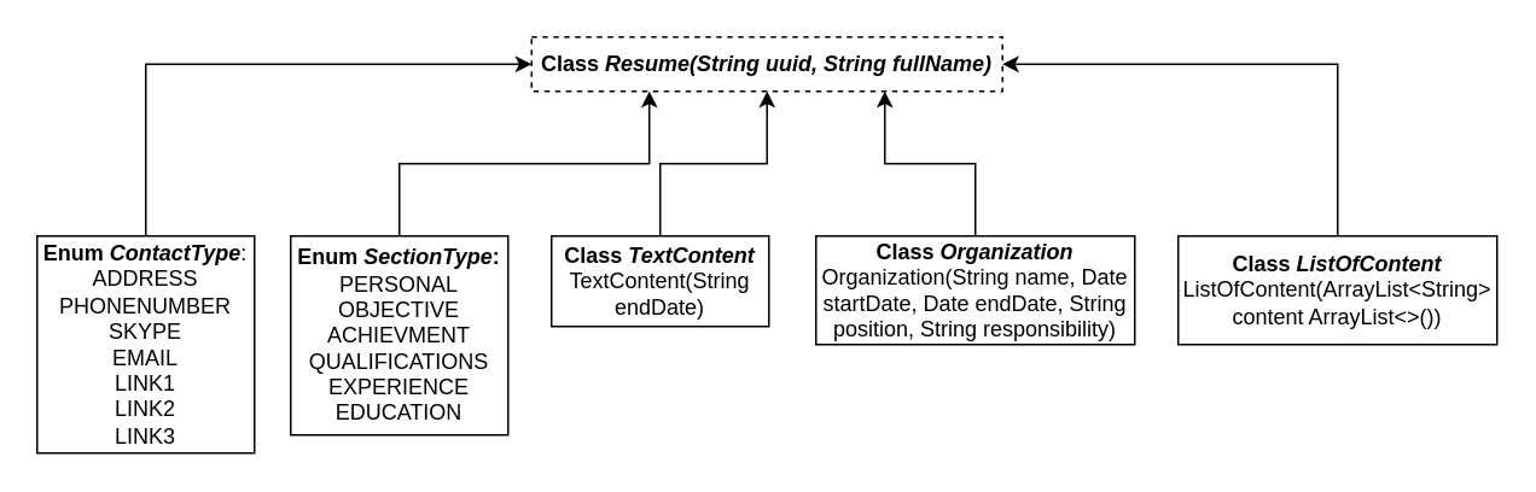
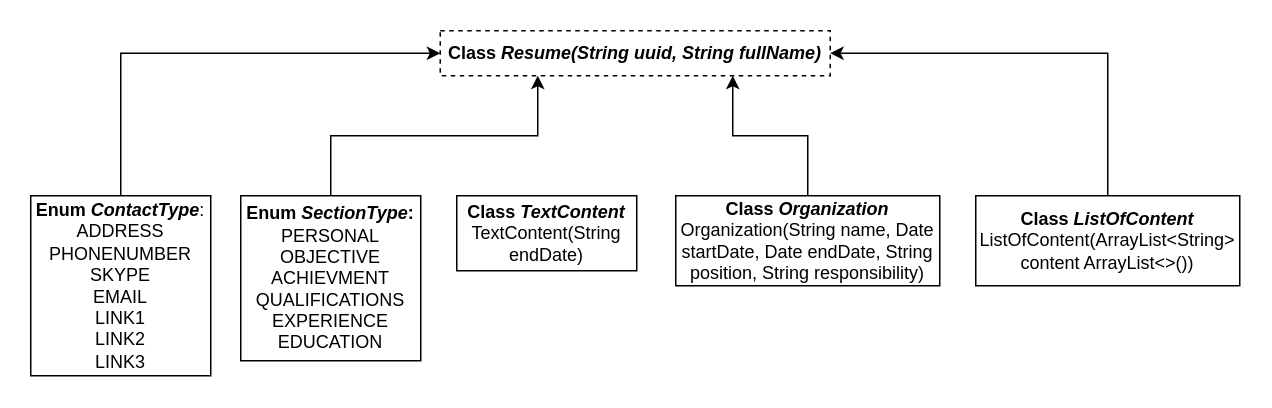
  <mxCell id="0" />
  <mxCell id="1" parent="0" />
  <mxCell id="2" style="edgeStyle=orthogonalEdgeStyle;rounded=0;orthogonalLoop=1;jettySize=auto;html=1;exitX=0.5;exitY=0;exitDx=0;exitDy=0;entryX=0;entryY=0.5;entryDx=0;entryDy=0;" edge="1" parent="1" source="3" target="4"><mxGeometry relative="1" as="geometry" /></mxCell>
  <mxCell id="3" value="&lt;b&gt;Enum &lt;i&gt;ContactType&lt;/i&gt;&lt;/b&gt;:&lt;br&gt;ADDRESS&lt;br&gt;PHONENUMBER&lt;br&gt;SKYPE&lt;br&gt;EMAIL&lt;br&gt;LINK1&lt;br&gt;LINK2&lt;br&gt;LINK3" style="rounded=0;whiteSpace=wrap;html=1;" vertex="1" parent="1"><mxGeometry x="20" y="130" width="120" height="120" as="geometry" /></mxCell>
  <mxCell id="4" value="&lt;b&gt;Class &lt;i&gt;Resume(String uuid, String fullName)&lt;/i&gt;&lt;/b&gt;" style="rounded=0;whiteSpace=wrap;html=1;dashed=1;" vertex="1" parent="1"><mxGeometry x="293" y="20" width="260" height="30" as="geometry" /></mxCell>
  <mxCell id="5" style="edgeStyle=orthogonalEdgeStyle;rounded=0;orthogonalLoop=1;jettySize=auto;html=1;exitX=0.5;exitY=0;exitDx=0;exitDy=0;entryX=0.25;entryY=1;entryDx=0;entryDy=0;" edge="1" parent="1" source="6" target="4"><mxGeometry relative="1" as="geometry" /></mxCell>
  <mxCell id="6" value="&lt;b&gt;Enum &lt;i&gt;SectionType&lt;/i&gt;:&lt;/b&gt;&lt;br&gt;PERSONAL&lt;br&gt;OBJECTIVE&lt;br&gt;ACHIEVMENT&lt;br&gt;QUALIFICATIONS&lt;br&gt;EXPERIENCE&lt;br&gt;EDUCATION" style="rounded=0;whiteSpace=wrap;html=1;" vertex="1" parent="1"><mxGeometry x="160" y="130" width="120" height="110" as="geometry" /></mxCell>
- <mxCell id="7" style="edgeStyle=orthogonalEdgeStyle;rounded=0;orthogonalLoop=1;jettySize=auto;html=1;exitX=0.5;exitY=0;exitDx=0;exitDy=0;entryX=0.5;entryY=1;entryDx=0;entryDy=0;" edge="1" parent="1" source="8" target="4"><mxGeometry relative="1" as="geometry" /></mxCell>
  <mxCell id="8" value="&lt;b&gt;Class &lt;i&gt;TextContent&lt;/i&gt;&lt;/b&gt;&lt;br&gt;TextContent(String endDate)" style="rounded=0;whiteSpace=wrap;html=1;" vertex="1" parent="1"><mxGeometry x="304" y="130" width="120" height="50" as="geometry" /></mxCell>
  <mxCell id="9" style="edgeStyle=orthogonalEdgeStyle;rounded=0;orthogonalLoop=1;jettySize=auto;html=1;exitX=0.5;exitY=0;exitDx=0;exitDy=0;entryX=1;entryY=0.5;entryDx=0;entryDy=0;" edge="1" parent="1" source="10" target="4"><mxGeometry relative="1" as="geometry" /></mxCell>
  <mxCell id="10" value="&lt;b&gt;Class &lt;i&gt;ListOfContent&lt;/i&gt;&lt;/b&gt;&lt;br&gt;ListOfContent(ArrayList&amp;lt;String&amp;gt; content ArrayList&amp;lt;&amp;gt;())" style="rounded=0;whiteSpace=wrap;html=1;" vertex="1" parent="1"><mxGeometry x="650" y="130" width="176" height="60" as="geometry" /></mxCell>
  <mxCell id="11" style="edgeStyle=orthogonalEdgeStyle;rounded=0;orthogonalLoop=1;jettySize=auto;html=1;exitX=0.5;exitY=0;exitDx=0;exitDy=0;entryX=0.75;entryY=1;entryDx=0;entryDy=0;" edge="1" parent="1" source="12" target="4"><mxGeometry relative="1" as="geometry" /></mxCell>
  <mxCell id="12" value="&lt;b&gt;Class &lt;i&gt;Organization&lt;/i&gt;&lt;/b&gt;&lt;br&gt;Organization(String name, Date startDate, Date endDate, String position, String&amp;nbsp;responsibility)" style="rounded=0;whiteSpace=wrap;html=1;" vertex="1" parent="1"><mxGeometry x="450" y="130" width="176" height="60" as="geometry" /></mxCell>
